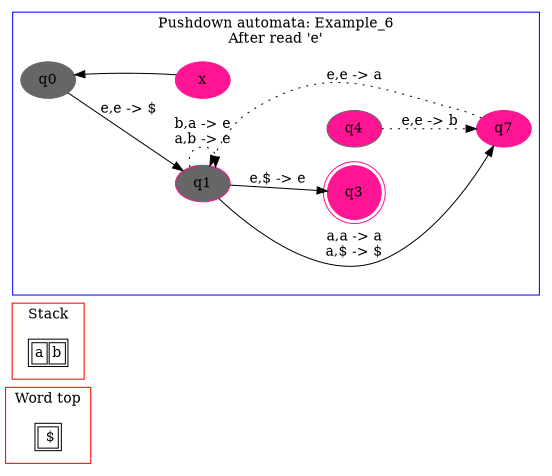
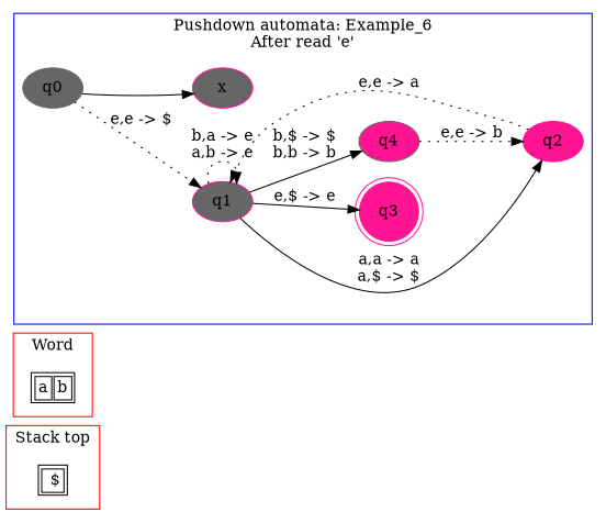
  digraph {
    rankdir=LR
    node [color=deeppink style=filled]
    edge [style=dotted]
    n1 [label=<<TABLE> <TR> <TD> $</TD> </TR> </TABLE>> shape=plaintext color="" style=""]
    n2 [label=<<TABLE> <TR> <TD><FONT>a</FONT></TD> <TD><FONT>b</FONT></TD> </TR> </TABLE>> shape=plaintext color="" style=""]
    q0 [color=gray40]
    q1 [fillcolor=gray40]
-   q2 [label=q7]
+   q2
    q3 [shape=doublecircle]
    q4 [color=gray40 fillcolor=deeppink]
-   x
+   x [fillcolor=gray40]
    subgraph cluster_1 {
      color=red
-     label="Word top"
+     label="Stack top"
      n1
    }
    subgraph cluster_2 {
      color=red
-     label=Stack
+     label=Word
      n2
    }
    subgraph cluster_3 {
      color=blue
      label="Pushdown automata: Example_6\nAfter read 'e'"
      q0
      q1
      q2
      q3
      q4
      x
    }
-   q0 -> q1 [label="e,e -> $" style=solid]
+   q0 -> q1 [label="e,e -> $"]
    q1 -> q1 [label="b,a -> e\na,b -> e"]
    q1 -> q2 [label="a,a -> a\na,$ -> $" style=solid]
    q1 -> q3 [label="e,$ -> e" style=solid]
+   q1 -> q4 [label="b,$ -> $\nb,b -> b" style=solid]
    q2 -> q1 [label="e,e -> a"]
    q4 -> q2 [label="e,e -> b"]
-   x -> q0 [style=solid]
+   q0 -> x [style=solid]
  }
